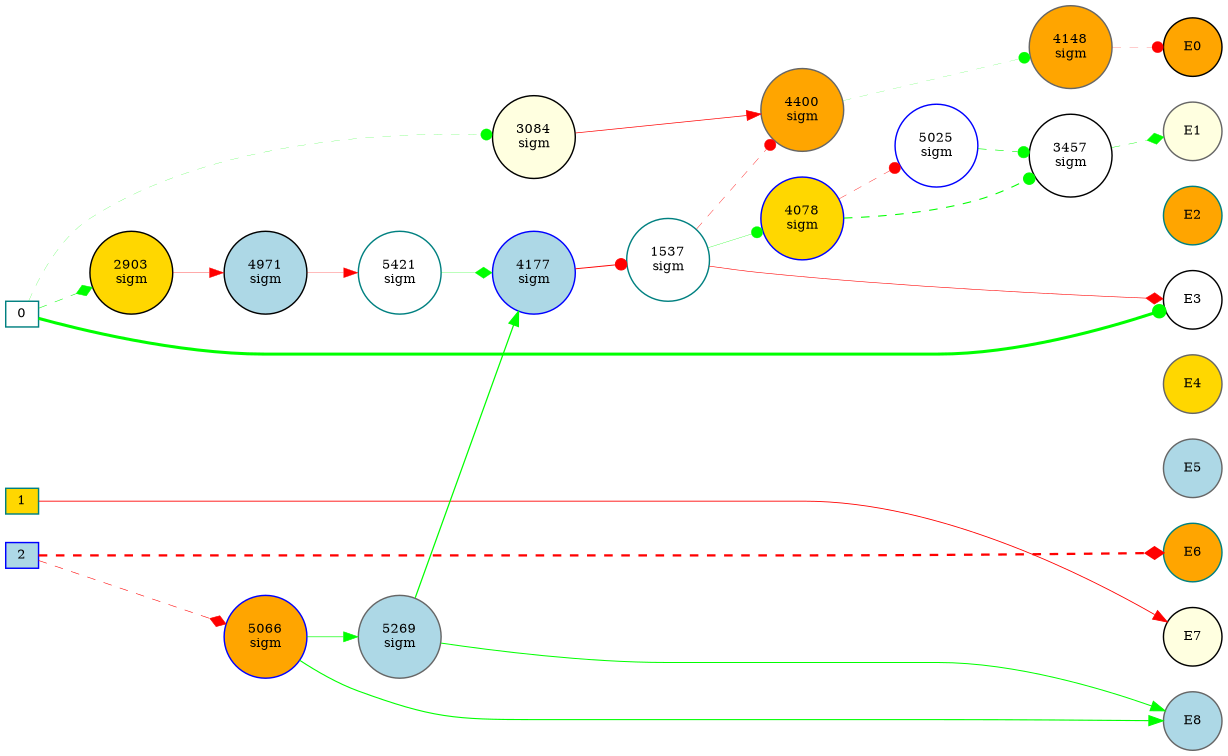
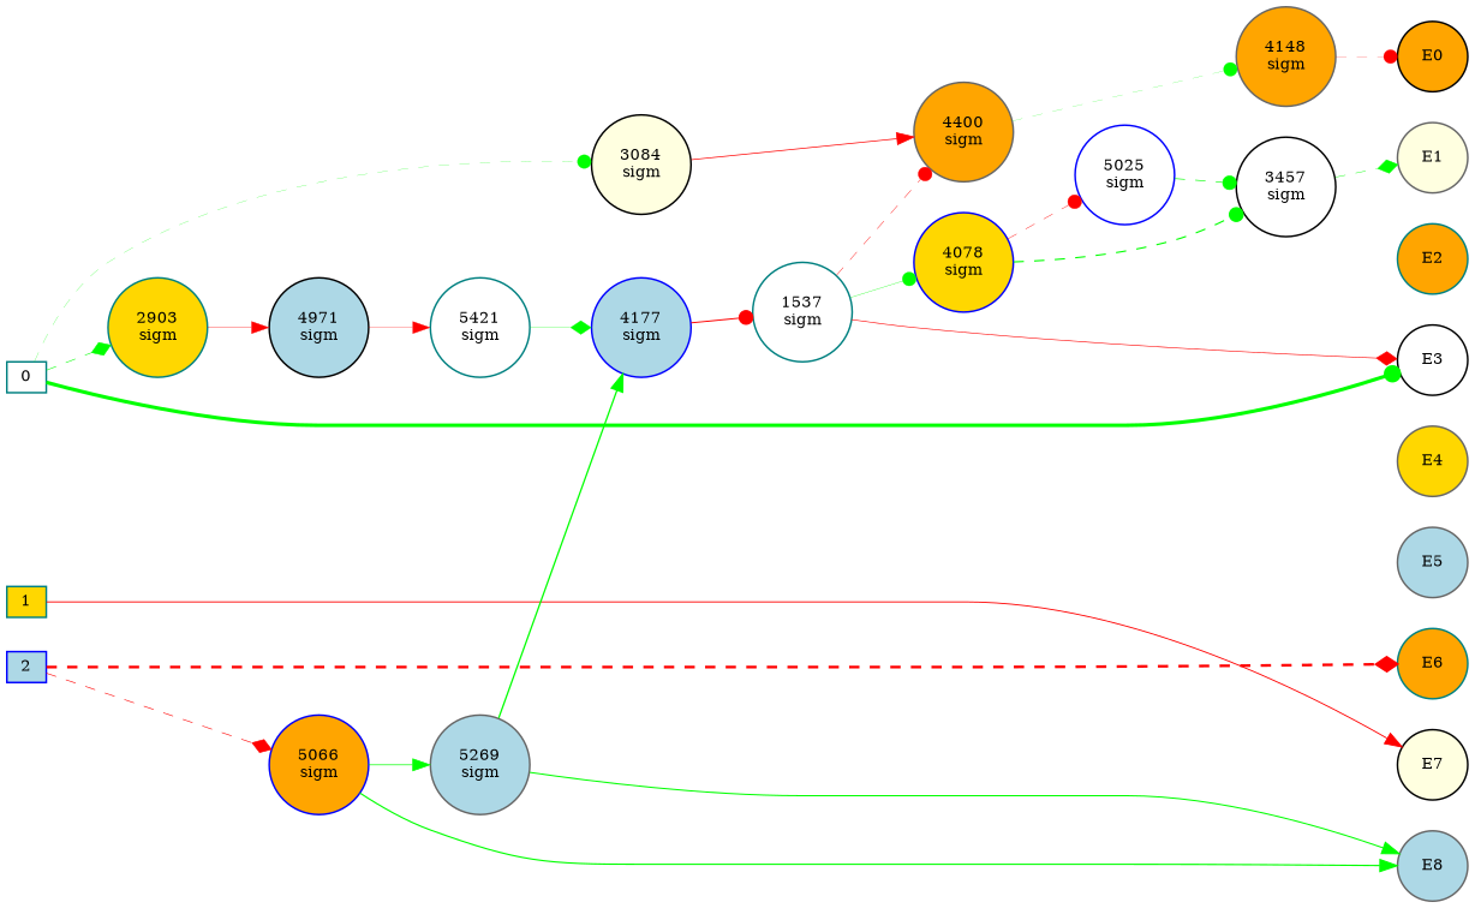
  digraph {
    rankdir=LR
    node [color=black fillcolor=white fontsize=9 shape=circle style=filled]
    edge [style=dashed color=green]
    0 [color=teal height=0.2 shape=box width=0.2]
    1 [color=teal fillcolor=gold height=0.2 shape=box width=0.2]
    2 [color=blue fillcolor=lightblue height=0.2 shape=box width=0.2]
    E0 [fillcolor=orange height=0.2 width=0.2]
    E1 [color=gray40 fillcolor=lightyellow height=0.2 width=0.2]
    E2 [color=teal fillcolor=orange height=0.2 width=0.2]
    E3 [height=0.2 width=0.2]
    E4 [color=gray40 fillcolor=gold height=0.2 width=0.2]
    E5 [color=gray40 fillcolor=lightblue height=0.2 width=0.2]
    E6 [color=teal fillcolor=orange height=0.2 width=0.2]
    E7 [fillcolor=lightyellow height=0.2 width=0.2]
    E8 [color=gray40 fillcolor=lightblue height=0.2 width=0.2]
    n13 [fillcolor=lightyellow height=0.2 label="3084\nsigm" width=0.2]
-   n14 [fillcolor=gold height=0.2 label="2903\nsigm" width=0.2]
+   n14 [color=teal fillcolor=gold height=0.2 label="2903\nsigm" width=0.2]
    n15 [color=blue fillcolor=orange height=0.2 label="5066\nsigm" width=0.2]
    n16 [color=gray40 fillcolor=orange height=0.2 label="4400\nsigm" width=0.2]
    n17 [fillcolor=lightblue height=0.2 label="4971\nsigm" width=0.2]
    n18 [color=gray40 fillcolor=lightblue height=0.2 label="5269\nsigm" width=0.2]
    n19 [height=0.2 label="3457\nsigm" width=0.2]
    n20 [color=teal height=0.2 label="1537\nsigm" width=0.2]
    n21 [color=blue fillcolor=gold height=0.2 label="4078\nsigm" width=0.2]
    n22 [color=gray40 fillcolor=orange height=0.2 label="4148\nsigm" width=0.2]
    n23 [color=blue height=0.2 label="5025\nsigm" width=0.2]
    n24 [color=blue fillcolor=lightblue height=0.2 label="4177\nsigm" width=0.2]
    n25 [color=teal height=0.2 label="5421\nsigm" width=0.2]
    subgraph sub_1 {
      rank=source
      0
      1
      2
    }
    subgraph sub_2 {
      rank=sink
      E0
      E1
      E2
      E3
      E4
      E5
      E6
      E7
      E8
    }
    0 -> 1 [style=invis color=""]
    0 -> E3 [arrowhead=dot penwidth=2.1277648083631706 style=solid]
    0 -> n13 [arrowhead=dot penwidth=0.1490679409561092]
    0 -> n14 [arrowhead=diamond penwidth=0.36581680910433323]
    1 -> 2 [style=invis color=""]
    1 -> E7 [arrowhead=normal color=red penwidth=0.603601960255528 style=bold]
    2 -> E6 [arrowhead=diamond color=red penwidth=1.5967959245922063]
    2 -> n15 [arrowhead=diamond color=red penwidth=0.39482784958260153]
    E0 -> E1 [style=invis color=""]
    E1 -> E2 [style=invis color=""]
    E2 -> E3 [style=invis color=""]
    E3 -> E4 [style=invis color=""]
    E4 -> E5 [style=invis color=""]
    E5 -> E6 [style=invis color=""]
    E6 -> E7 [style=invis color=""]
    E7 -> E8 [style=invis color=""]
    n13 -> n16 [arrowhead=normal color=red penwidth=0.486433851328266 style=solid]
    n14 -> n17 [arrowhead=normal color=red penwidth=0.22958650036087186 style=solid]
    n15 -> E8 [arrowhead=normal penwidth=0.7692693865206577 style=solid]
    n15 -> n18 [arrowhead=normal penwidth=0.45281514609397056 style=solid]
    n16 -> n22 [arrowhead=dot penwidth=0.12761313134173582]
    n17 -> n25 [arrowhead=normal color=red penwidth=0.19292156390339335 style=solid]
    n18 -> E8 [arrowhead=normal penwidth=0.7037440869858498 style=bold]
    n18 -> n24 [arrowhead=normal penwidth=0.8684484609217332 style=solid]
    n19 -> E1 [arrowhead=diamond penwidth=0.2832169166413141]
    n20 -> E3 [arrowhead=diamond color=red penwidth=0.3972774647334659 style=solid]
    n20 -> n16 [arrowhead=dot color=red penwidth=0.26640166221912753]
    n20 -> n21 [arrowhead=dot penwidth=0.21357140821451676 style=bold]
    n21 -> n19 [arrowhead=dot penwidth=0.7484291848175078]
    n21 -> n23 [arrowhead=dot color=red penwidth=0.26857390484940025]
    n22 -> E0 [arrowhead=dot color=red penwidth=0.12287740030346989]
    n23 -> n19 [arrowhead=dot penwidth=0.42621661911787134]
    n24 -> n20 [arrowhead=dot color=red penwidth=0.6663470671519983 style=solid]
    n25 -> n24 [arrowhead=diamond penwidth=0.18883359571727576 style=solid]
  }
